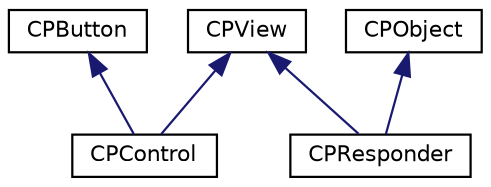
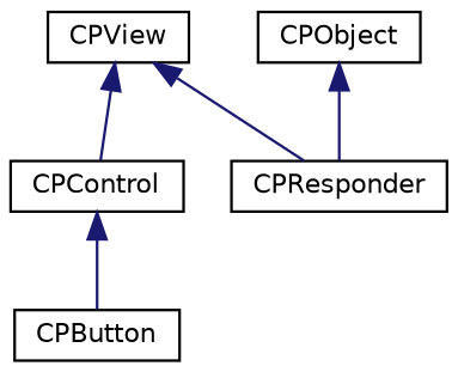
  digraph {
    node [color=black fillcolor=white fontname=Helvetica fontsize=10 shape=record style=filled]
    edge [color=midnightblue dir=back fontname=Helvetica fontsize=10 labelfontname=Helvetica labelfontsize=10 style=solid]
    n1 [height=0.2 label=CPButton width=0.4]
    n2 [height=0.2 label=CPControl width=0.4]
    n3 [height=0.2 label=CPView width=0.4]
    n4 [height=0.2 label=CPResponder width=0.4]
    n5 [height=0.2 label=CPObject width=0.4]
-   n1 -> n2
+   n2 -> n1
    n3 -> n2
    n3 -> n4
    n5 -> n4
  }
